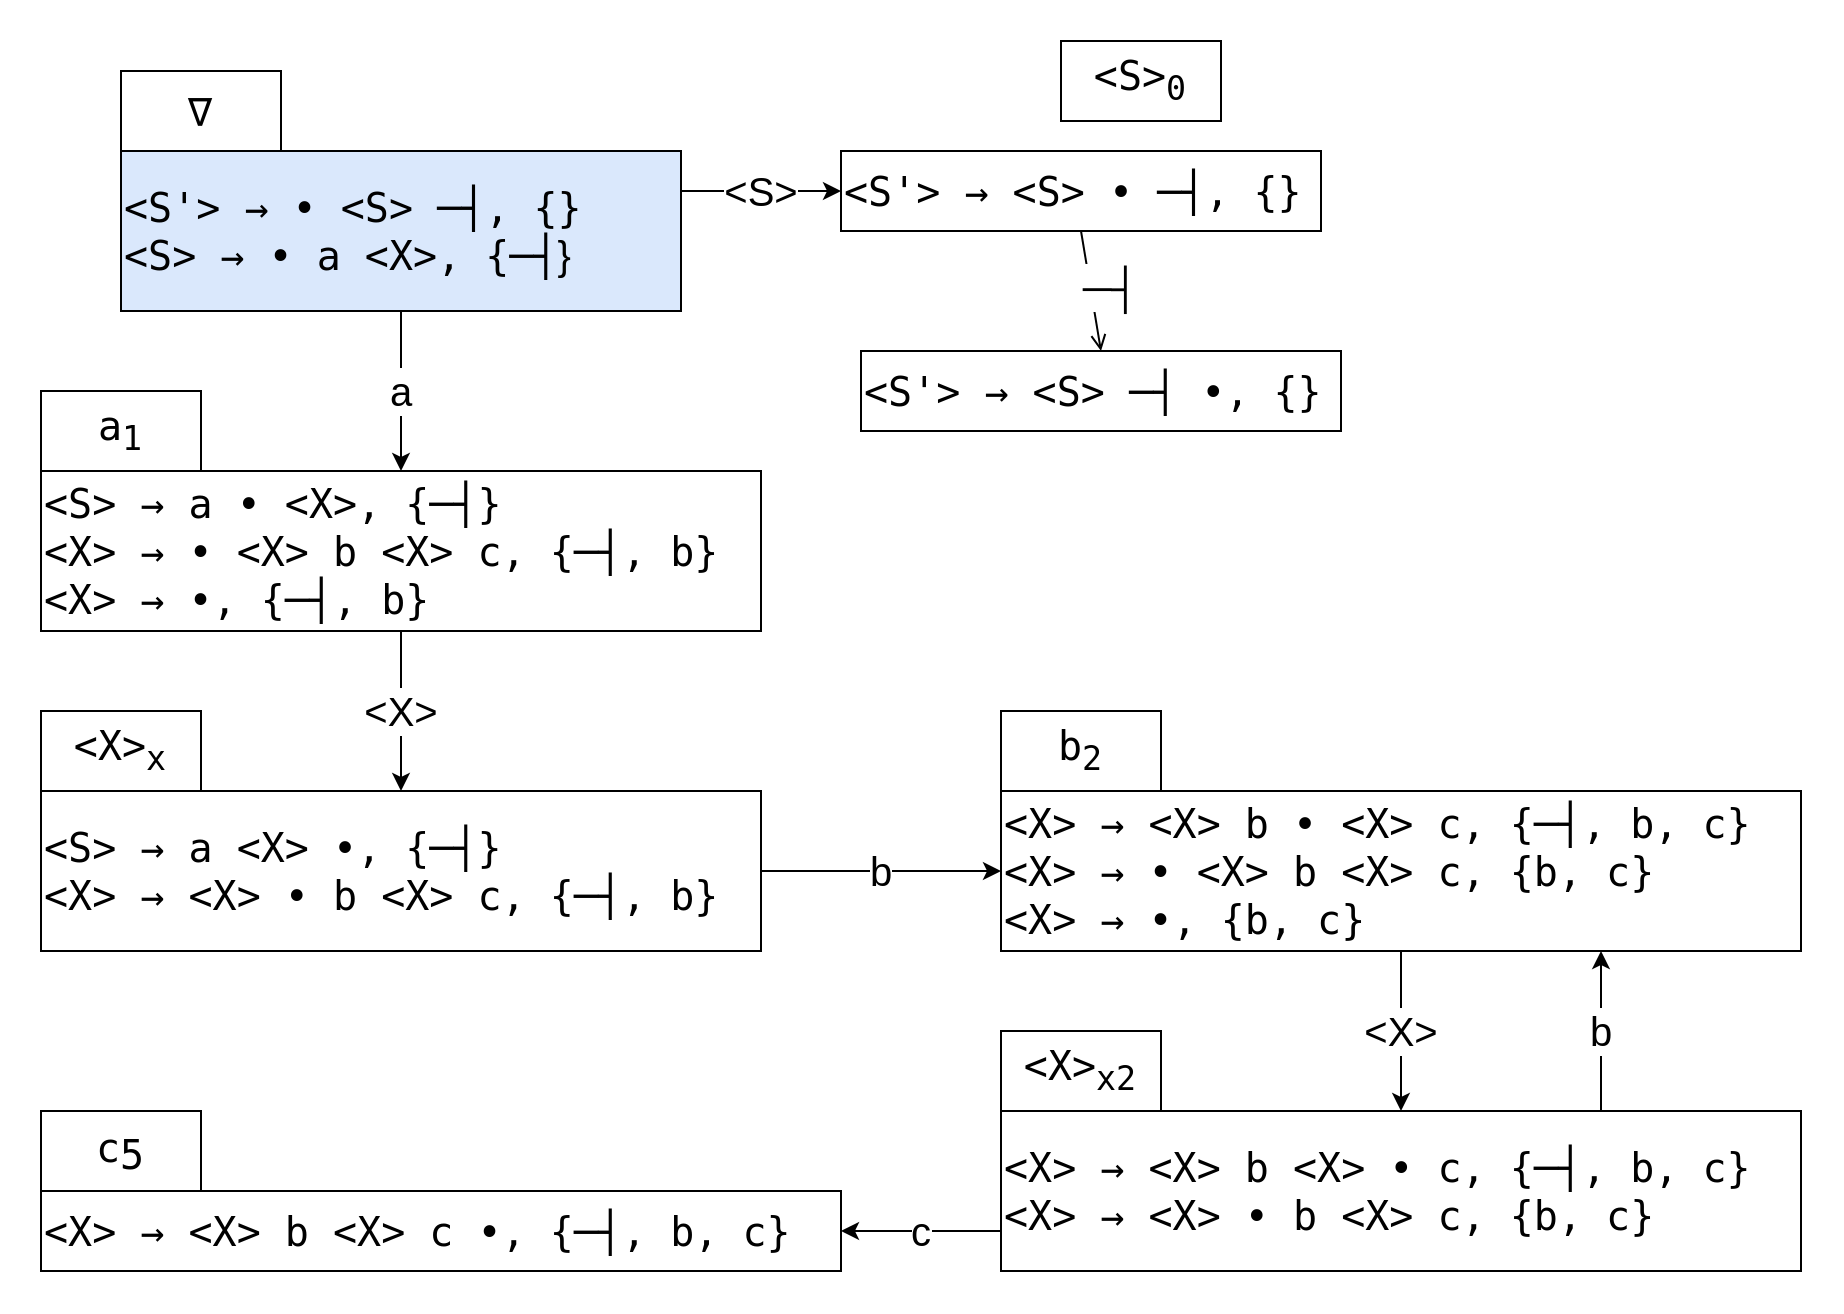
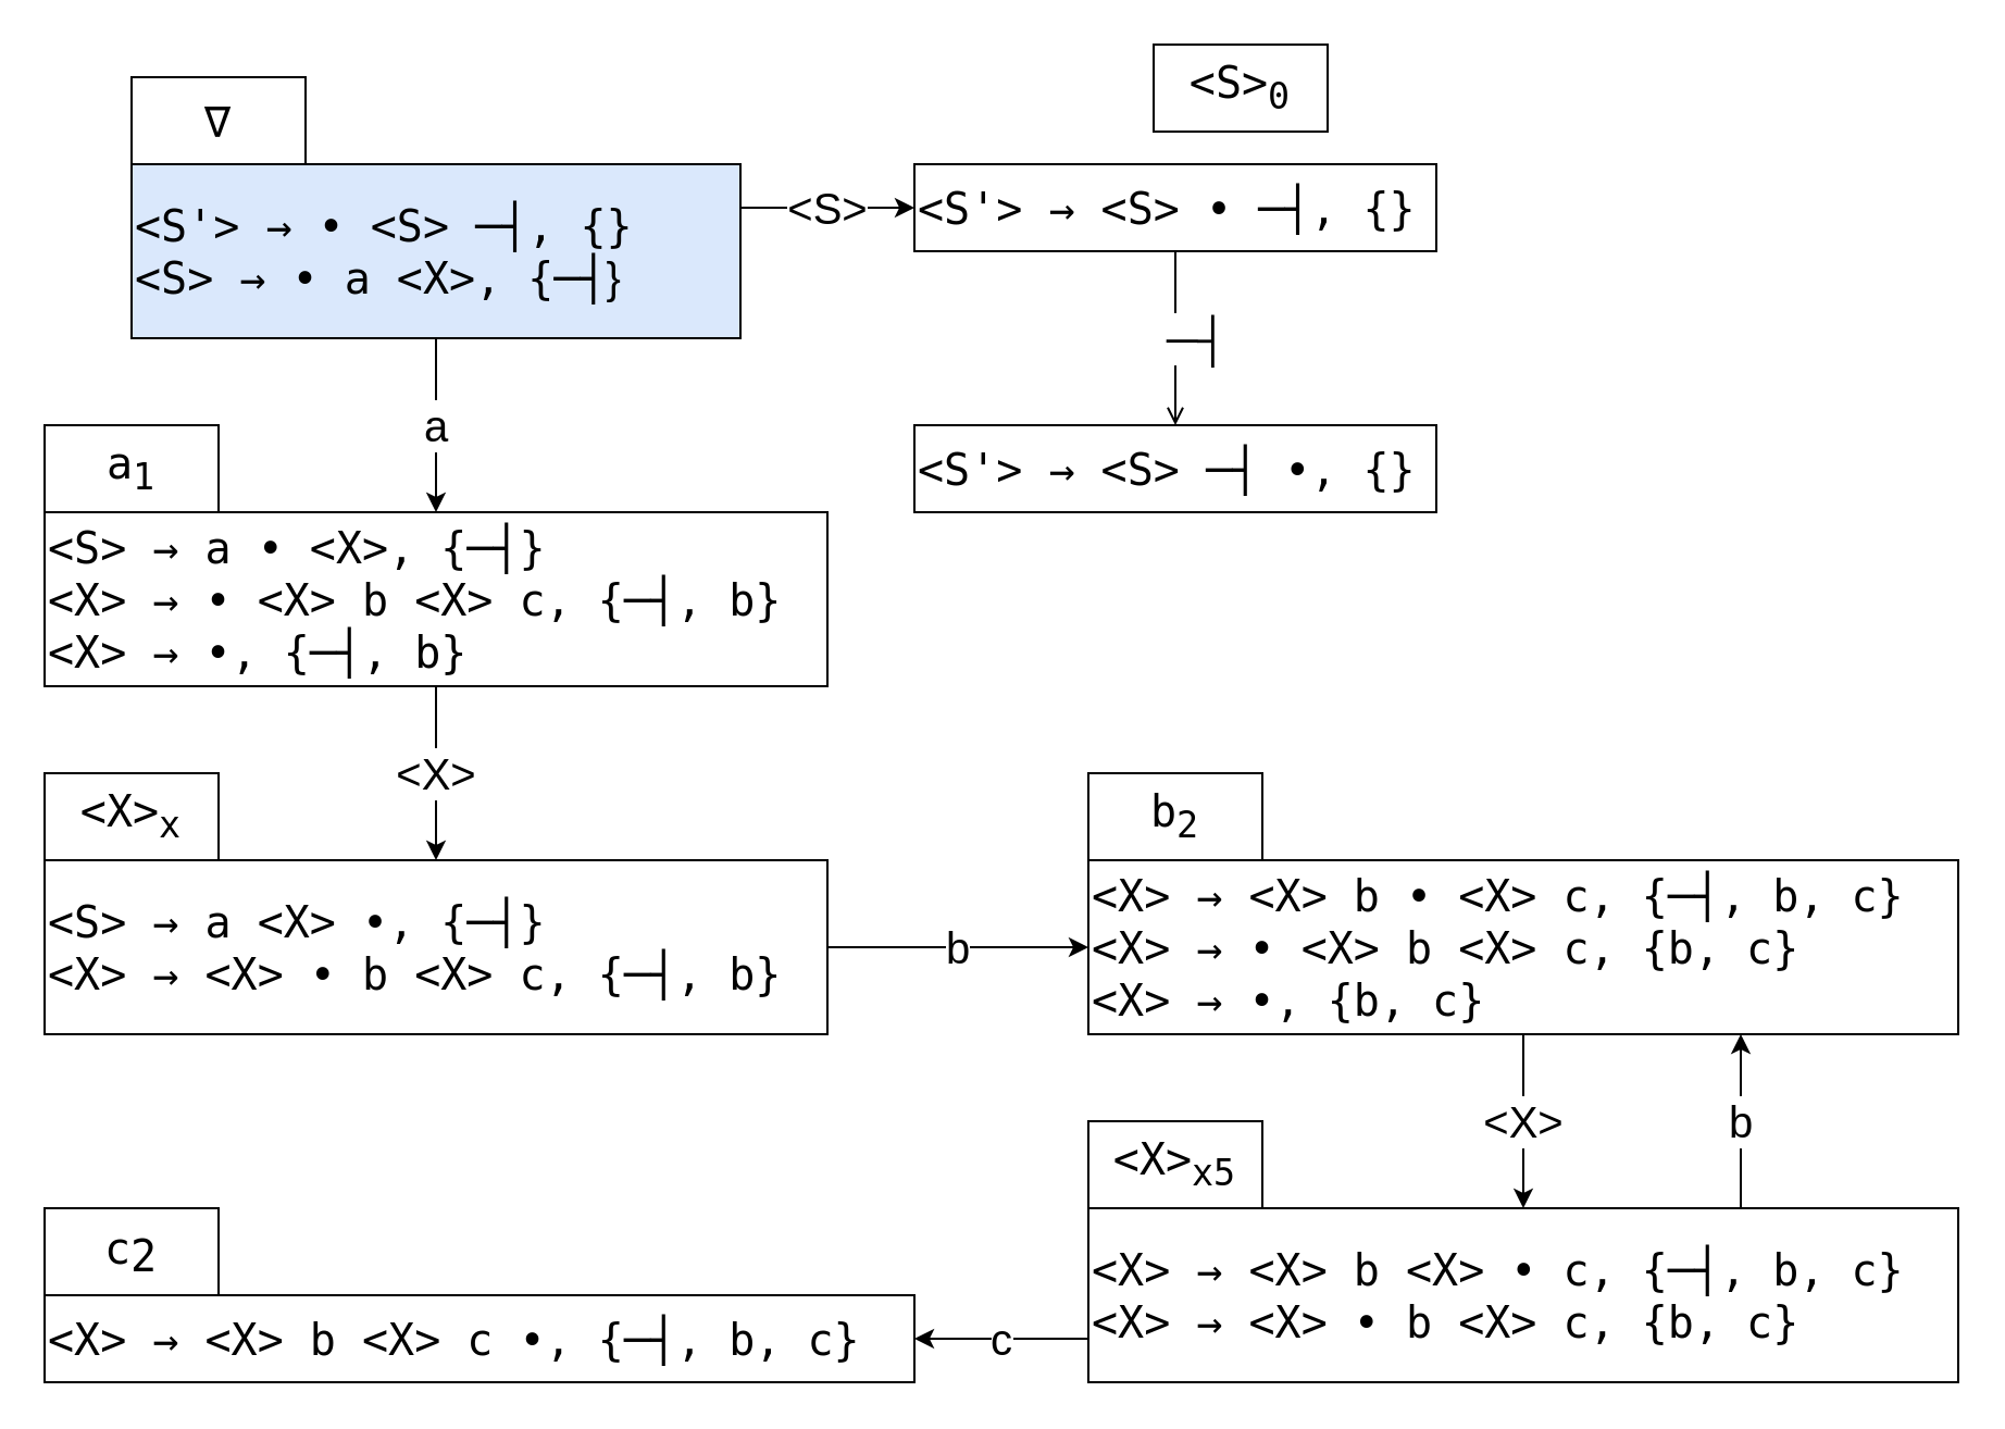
  <mxCell id="0" />
  <mxCell id="1" parent="0" />
  <mxCell id="2" value="&lt;font style=&quot;font-size: 20px&quot;&gt;&amp;lt;S&amp;gt;&lt;/font&gt;" style="edgeStyle=none;html=1;exitX=1;exitY=0.25;exitDx=0;exitDy=0;entryX=0;entryY=0.5;entryDx=0;entryDy=0;" parent="1" source="4" target="9" edge="1"><mxGeometry relative="1" as="geometry" /></mxCell>
  <mxCell id="3" value="&lt;font style=&quot;font-size: 20px&quot;&gt;a&lt;/font&gt;" style="edgeStyle=none;html=1;exitX=0.5;exitY=1;exitDx=0;exitDy=0;entryX=0.5;entryY=0;entryDx=0;entryDy=0;" parent="1" source="4" target="7" edge="1"><mxGeometry relative="1" as="geometry" /></mxCell>
  <mxCell id="4" value="&lt;pre&gt;&lt;font&gt;&lt;div&gt;&lt;font&gt;&lt;pre&gt;&lt;font&gt;&lt;div&gt;&lt;span style=&quot;font-size: 20px&quot;&gt;&amp;lt;S'&amp;gt; → • &amp;lt;S&amp;gt; ─┤, {}&lt;br&gt;&amp;lt;S&amp;gt; → • a &amp;lt;X&amp;gt;, {&lt;/span&gt;&lt;span style=&quot;font-size: 20px&quot;&gt;─┤&lt;/span&gt;&lt;span style=&quot;font-size: 20px ; font-family: &amp;#34;helvetica&amp;#34;&quot;&gt;}&lt;/span&gt;&lt;/div&gt;&lt;/font&gt;&lt;/pre&gt;&lt;/font&gt;&lt;/div&gt;&lt;/font&gt;&lt;/pre&gt;" style="rounded=0;whiteSpace=wrap;html=1;align=left;fillColor=#dae8fc;" parent="1" vertex="1"><mxGeometry x="60" y="75" width="280" height="80" as="geometry" /></mxCell>
  <mxCell id="5" value="&lt;pre&gt;&lt;font style=&quot;font-size: 20px&quot;&gt;∇&lt;/font&gt;&lt;/pre&gt;" style="rounded=0;whiteSpace=wrap;html=1;" parent="1" vertex="1"><mxGeometry x="60" y="35" width="80" height="40" as="geometry" /></mxCell>
  <mxCell id="6" value="&amp;lt;X&amp;gt;" style="edgeStyle=none;html=1;entryX=0.5;entryY=0;entryDx=0;entryDy=0;fontSize=20;" parent="1" source="7" target="14" edge="1"><mxGeometry relative="1" as="geometry" /></mxCell>
  <mxCell id="7" value="&lt;pre&gt;&lt;font&gt;&lt;font&gt;&lt;pre&gt;&lt;span style=&quot;font-size: 20px&quot;&gt;&amp;lt;S&amp;gt; → a • &amp;lt;X&amp;gt;, {─┤}&lt;br&gt;&amp;lt;X&amp;gt; → • &amp;lt;X&amp;gt; b &amp;lt;X&amp;gt; c, {─┤, b}&lt;br&gt;&amp;lt;X&amp;gt; → •, {─┤, b}&lt;/span&gt;&lt;/pre&gt;&lt;/font&gt;&lt;/font&gt;&lt;/pre&gt;" style="rounded=0;whiteSpace=wrap;html=1;align=left;" parent="1" vertex="1"><mxGeometry x="20" y="235" width="360" height="80" as="geometry" /></mxCell>
  <mxCell id="8" value="&lt;pre&gt;&lt;font style=&quot;font-size: 20px&quot;&gt;a&lt;sub&gt;1&lt;/sub&gt;&lt;/font&gt;&lt;/pre&gt;" style="rounded=0;whiteSpace=wrap;html=1;" parent="1" vertex="1"><mxGeometry x="20" y="195" width="80" height="40" as="geometry" /></mxCell>
  <mxCell id="9" value="&lt;pre&gt;&lt;font&gt;&lt;div&gt;&lt;font&gt;&lt;pre&gt;&lt;font&gt;&lt;div&gt;&lt;span style=&quot;font-size: 20px&quot;&gt;&amp;lt;S'&amp;gt; → &amp;lt;S&amp;gt; • ─┤, {}&lt;br&gt;&lt;/span&gt;&lt;/div&gt;&lt;/font&gt;&lt;/pre&gt;&lt;/font&gt;&lt;/div&gt;&lt;/font&gt;&lt;/pre&gt;" style="rounded=0;whiteSpace=wrap;html=1;align=left;" parent="1" vertex="1"><mxGeometry x="420" y="75" width="240" height="40" as="geometry" /></mxCell>
  <mxCell id="10" value="&lt;pre&gt;&lt;font style=&quot;font-size: 20px&quot;&gt;&amp;lt;S&amp;gt;&lt;sub&gt;0&lt;/sub&gt;&lt;/font&gt;&lt;/pre&gt;" style="rounded=0;whiteSpace=wrap;html=1;" parent="1" vertex="1"><mxGeometry x="530" y="20" width="80" height="40" as="geometry" /></mxCell>
- <mxCell id="11" value="&lt;pre&gt;&lt;font&gt;&lt;div&gt;&lt;font&gt;&lt;pre&gt;&lt;font&gt;&lt;div&gt;&lt;span style=&quot;font-size: 20px&quot;&gt;&amp;lt;S'&amp;gt; → &amp;lt;S&amp;gt; ─┤ &lt;/span&gt;&lt;span style=&quot;font-size: 20px&quot;&gt;•, {}&lt;/span&gt;&lt;/div&gt;&lt;/font&gt;&lt;/pre&gt;&lt;/font&gt;&lt;/div&gt;&lt;/font&gt;&lt;/pre&gt;" style="rounded=0;whiteSpace=wrap;html=1;align=left;" parent="1" vertex="1"><mxGeometry x="430" y="175" width="240" height="40" as="geometry" /></mxCell>
+ <mxCell id="11" value="&lt;pre&gt;&lt;font&gt;&lt;div&gt;&lt;font&gt;&lt;pre&gt;&lt;font&gt;&lt;div&gt;&lt;span style=&quot;font-size: 20px&quot;&gt;&amp;lt;S'&amp;gt; → &amp;lt;S&amp;gt; ─┤ &lt;/span&gt;&lt;span style=&quot;font-size: 20px&quot;&gt;•, {}&lt;/span&gt;&lt;/div&gt;&lt;/font&gt;&lt;/pre&gt;&lt;/font&gt;&lt;/div&gt;&lt;/font&gt;&lt;/pre&gt;" style="rounded=0;whiteSpace=wrap;html=1;align=left;" parent="1" vertex="1"><mxGeometry x="420" y="195" width="240" height="40" as="geometry" /></mxCell>
  <mxCell id="12" value="─┤" style="endArrow=open;html=1;fontSize=20;exitX=0.5;exitY=1;exitDx=0;exitDy=0;entryX=0.5;entryY=0;entryDx=0;entryDy=0;" parent="1" source="9" target="11" edge="1"><mxGeometry y="10" width="50" height="50" relative="1" as="geometry"><mxPoint x="660" y="185" as="sourcePoint" /><mxPoint x="710" y="135" as="targetPoint" /><mxPoint as="offset" /></mxGeometry></mxCell>
  <mxCell id="13" value="b" style="edgeStyle=none;html=1;exitX=1;exitY=0.5;exitDx=0;exitDy=0;entryX=0;entryY=0.5;entryDx=0;entryDy=0;fontSize=20;" parent="1" source="14" target="17" edge="1"><mxGeometry relative="1" as="geometry" /></mxCell>
  <mxCell id="14" value="&lt;pre&gt;&lt;font&gt;&lt;font&gt;&lt;pre&gt;&lt;font&gt;&lt;span style=&quot;font-size: 20px&quot;&gt;&amp;lt;S&amp;gt; → a &amp;lt;X&amp;gt; •, {─┤}&lt;br&gt;&amp;lt;X&amp;gt; → &amp;lt;X&amp;gt; • b &amp;lt;X&amp;gt; c, {─┤, b}&lt;br&gt;&lt;/span&gt;&lt;/font&gt;&lt;/pre&gt;&lt;/font&gt;&lt;/font&gt;&lt;/pre&gt;" style="rounded=0;whiteSpace=wrap;html=1;align=left;" parent="1" vertex="1"><mxGeometry x="20" y="395" width="360" height="80" as="geometry" /></mxCell>
  <mxCell id="15" value="&lt;pre&gt;&lt;font style=&quot;font-size: 20px&quot;&gt;&amp;lt;X&amp;gt;&lt;sub&gt;x&lt;/sub&gt;&lt;/font&gt;&lt;/pre&gt;" style="rounded=0;whiteSpace=wrap;html=1;" parent="1" vertex="1"><mxGeometry x="20" y="355" width="80" height="40" as="geometry" /></mxCell>
  <mxCell id="16" value="&amp;lt;X&amp;gt;" style="edgeStyle=none;html=1;fontSize=20;" parent="1" source="17" target="21" edge="1"><mxGeometry relative="1" as="geometry" /></mxCell>
  <mxCell id="17" value="&lt;pre&gt;&lt;font&gt;&lt;font&gt;&lt;pre&gt;&lt;span style=&quot;font-size: 20px&quot;&gt;&amp;lt;X&amp;gt; → &amp;lt;X&amp;gt; b • &amp;lt;X&amp;gt; c, {─┤, b, c}&lt;br&gt;&amp;lt;X&amp;gt; → • &amp;lt;X&amp;gt; b &amp;lt;X&amp;gt; c, {b, c}&lt;br&gt;&amp;lt;X&amp;gt; → •, {b, c}&lt;/span&gt;&lt;br&gt;&lt;/pre&gt;&lt;/font&gt;&lt;/font&gt;&lt;/pre&gt;" style="rounded=0;whiteSpace=wrap;html=1;align=left;" parent="1" vertex="1"><mxGeometry x="500" y="395" width="400" height="80" as="geometry" /></mxCell>
  <mxCell id="18" value="&lt;pre&gt;&lt;font style=&quot;font-size: 20px&quot;&gt;b&lt;sub&gt;2&lt;/sub&gt;&lt;/font&gt;&lt;/pre&gt;" style="rounded=0;whiteSpace=wrap;html=1;" parent="1" vertex="1"><mxGeometry x="500" y="355" width="80" height="40" as="geometry" /></mxCell>
  <mxCell id="19" value="b" style="edgeStyle=none;html=1;exitX=0.75;exitY=0;exitDx=0;exitDy=0;entryX=0.75;entryY=1;entryDx=0;entryDy=0;fontSize=20;" parent="1" source="21" target="17" edge="1"><mxGeometry relative="1" as="geometry" /></mxCell>
  <mxCell id="20" value="c" style="edgeStyle=none;html=1;exitX=0;exitY=0.75;exitDx=0;exitDy=0;entryX=1;entryY=0.5;entryDx=0;entryDy=0;fontSize=20;" parent="1" source="21" target="23" edge="1"><mxGeometry relative="1" as="geometry" /></mxCell>
  <mxCell id="21" value="&lt;pre&gt;&lt;font&gt;&lt;font&gt;&lt;pre&gt;&lt;span style=&quot;font-size: 20px&quot;&gt;&amp;lt;X&amp;gt; → &amp;lt;X&amp;gt; b &amp;lt;X&amp;gt; • c, {─┤, b, c}&lt;br&gt;&amp;lt;X&amp;gt; → &amp;lt;X&amp;gt; • b &amp;lt;X&amp;gt; c, {b, c}&lt;/span&gt;&lt;br&gt;&lt;/pre&gt;&lt;/font&gt;&lt;/font&gt;&lt;/pre&gt;" style="rounded=0;whiteSpace=wrap;html=1;align=left;" parent="1" vertex="1"><mxGeometry x="500" y="555" width="400" height="80" as="geometry" /></mxCell>
- <mxCell id="22" value="&lt;pre&gt;&lt;font style=&quot;font-size: 20px&quot;&gt;&amp;lt;X&amp;gt;&lt;sub&gt;x2&lt;/sub&gt;&lt;/font&gt;&lt;/pre&gt;" style="rounded=0;whiteSpace=wrap;html=1;" parent="1" vertex="1"><mxGeometry x="500" y="515" width="80" height="40" as="geometry" /></mxCell>
+ <mxCell id="22" value="&lt;pre&gt;&lt;font style=&quot;font-size: 20px&quot;&gt;&amp;lt;X&amp;gt;&lt;sub&gt;x5&lt;/sub&gt;&lt;/font&gt;&lt;/pre&gt;" style="rounded=0;whiteSpace=wrap;html=1;" parent="1" vertex="1"><mxGeometry x="500" y="515" width="80" height="40" as="geometry" /></mxCell>
  <mxCell id="23" value="&lt;pre&gt;&lt;font&gt;&lt;font&gt;&lt;pre&gt;&lt;font&gt;&lt;pre&gt;&lt;span style=&quot;font-size: 20px&quot;&gt;&amp;lt;X&amp;gt; → &amp;lt;X&amp;gt; b &amp;lt;X&amp;gt; c •, {─┤, b, c}&lt;/span&gt;&lt;br&gt;&lt;/pre&gt;&lt;/font&gt;&lt;/pre&gt;&lt;/font&gt;&lt;/font&gt;&lt;/pre&gt;" style="rounded=0;whiteSpace=wrap;html=1;align=left;" parent="1" vertex="1"><mxGeometry x="20" y="595" width="400" height="40" as="geometry" /></mxCell>
- <mxCell id="24" value="&lt;pre&gt;&lt;span style=&quot;font-family: monospace ; font-size: 20px ; text-align: left&quot;&gt;c&lt;/span&gt;&lt;span style=&quot;vertical-align: sub ; font-size: 20px&quot;&gt;5&lt;/span&gt;&lt;/pre&gt;" style="rounded=0;whiteSpace=wrap;html=1;" parent="1" vertex="1"><mxGeometry x="20" y="555" width="80" height="40" as="geometry" /></mxCell>
+ <mxCell id="24" value="&lt;pre&gt;&lt;span style=&quot;font-family: monospace ; font-size: 20px ; text-align: left&quot;&gt;c&lt;/span&gt;&lt;span style=&quot;vertical-align: sub ; font-size: 20px&quot;&gt;2&lt;/span&gt;&lt;/pre&gt;" style="rounded=0;whiteSpace=wrap;html=1;" parent="1" vertex="1"><mxGeometry x="20" y="555" width="80" height="40" as="geometry" /></mxCell>
